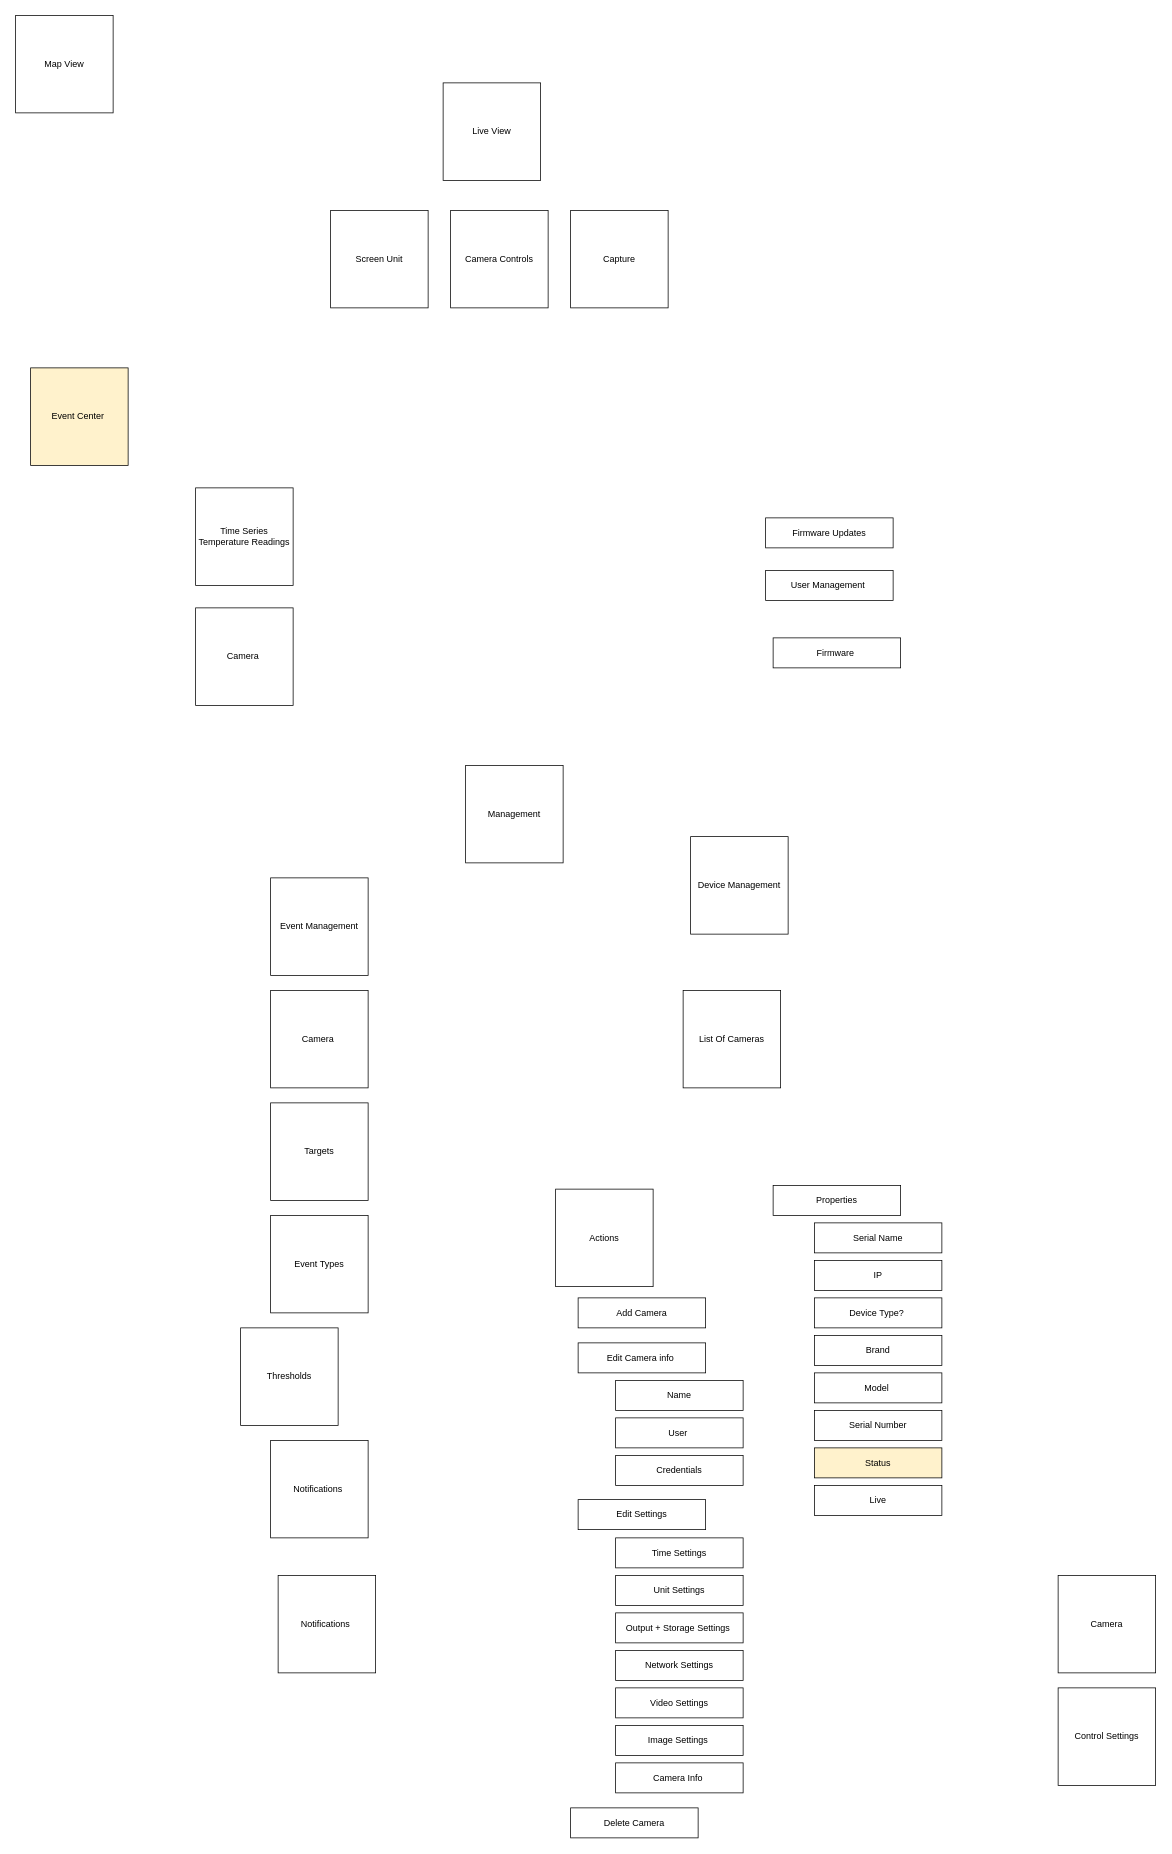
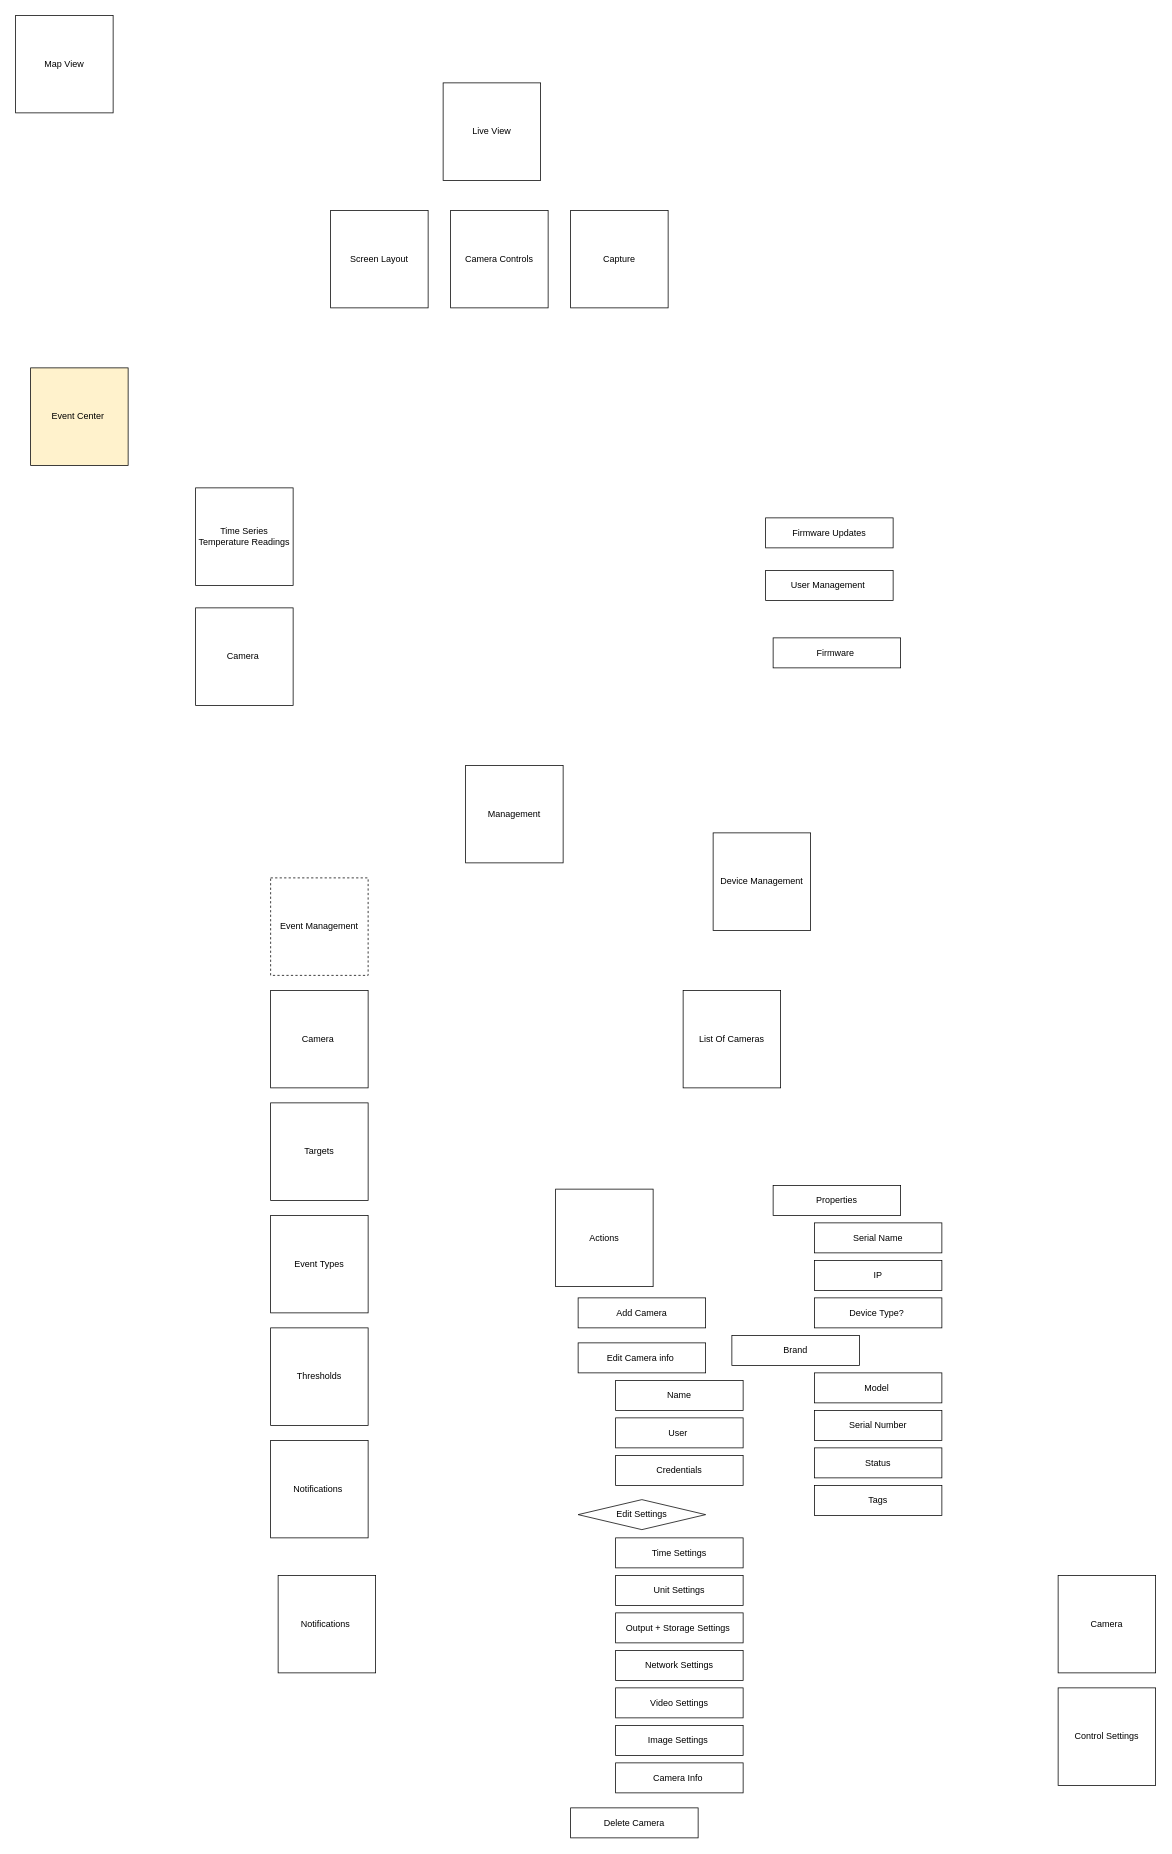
  <mxCell id="0" />
  <mxCell id="1" parent="0" />
- <mxCell id="2" value="Device Management" style="whiteSpace=wrap;html=1;aspect=fixed;" parent="1" vertex="1"><mxGeometry x="920" y="1115" width="130" height="130" as="geometry" /></mxCell>
+ <mxCell id="2" value="Device Management" style="whiteSpace=wrap;html=1;aspect=fixed;" parent="1" vertex="1"><mxGeometry x="950" y="1110" width="130" height="130" as="geometry" /></mxCell>
  <mxCell id="3" value="List Of Cameras" style="whiteSpace=wrap;html=1;aspect=fixed;" parent="1" vertex="1"><mxGeometry x="910" y="1320" width="130" height="130" as="geometry" /></mxCell>
  <mxCell id="4" value="Camera" style="whiteSpace=wrap;html=1;aspect=fixed;" parent="1" vertex="1"><mxGeometry x="1410" y="2100" width="130" height="130" as="geometry" /></mxCell>
  <mxCell id="5" value="Management" style="whiteSpace=wrap;html=1;aspect=fixed;" parent="1" vertex="1"><mxGeometry x="620" y="1020" width="130" height="130" as="geometry" /></mxCell>
  <mxCell id="6" value="Control Settings" style="whiteSpace=wrap;html=1;aspect=fixed;" parent="1" vertex="1"><mxGeometry x="1410" y="2250" width="130" height="130" as="geometry" /></mxCell>
- <mxCell id="7" value="Event Management&lt;br&gt;" style="whiteSpace=wrap;html=1;aspect=fixed;" parent="1" vertex="1"><mxGeometry x="360" y="1170" width="130" height="130" as="geometry" /></mxCell>
+ <mxCell id="7" value="Event Management&lt;br&gt;" style="whiteSpace=wrap;html=1;aspect=fixed;dashed=1;" parent="1" vertex="1"><mxGeometry x="360" y="1170" width="130" height="130" as="geometry" /></mxCell>
  <mxCell id="8" value="Camera&amp;nbsp;" style="whiteSpace=wrap;html=1;aspect=fixed;" parent="1" vertex="1"><mxGeometry x="360" y="1320" width="130" height="130" as="geometry" /></mxCell>
  <mxCell id="9" value="Event Types" style="whiteSpace=wrap;html=1;aspect=fixed;" parent="1" vertex="1"><mxGeometry x="360" y="1620" width="130" height="130" as="geometry" /></mxCell>
  <mxCell id="10" value="Notifications&amp;nbsp;" style="whiteSpace=wrap;html=1;aspect=fixed;" parent="1" vertex="1"><mxGeometry x="360" y="1920" width="130" height="130" as="geometry" /></mxCell>
- <mxCell id="11" value="Thresholds" style="whiteSpace=wrap;html=1;aspect=fixed;" parent="1" vertex="1"><mxGeometry x="320" y="1770" width="130" height="130" as="geometry" /></mxCell>
+ <mxCell id="11" value="Thresholds" style="whiteSpace=wrap;html=1;aspect=fixed;" parent="1" vertex="1"><mxGeometry x="360" y="1770" width="130" height="130" as="geometry" /></mxCell>
  <mxCell id="12" value="Targets" style="whiteSpace=wrap;html=1;aspect=fixed;" parent="1" vertex="1"><mxGeometry x="360" y="1470" width="130" height="130" as="geometry" /></mxCell>
  <mxCell id="13" value="Camera&amp;nbsp;" style="whiteSpace=wrap;html=1;aspect=fixed;" parent="1" vertex="1"><mxGeometry x="260" y="810" width="130" height="130" as="geometry" /></mxCell>
  <mxCell id="14" value="Time Series Temperature Readings" style="whiteSpace=wrap;html=1;aspect=fixed;" parent="1" vertex="1"><mxGeometry x="260" y="650" width="130" height="130" as="geometry" /></mxCell>
  <mxCell id="15" value="Event Center&amp;nbsp;" style="whiteSpace=wrap;html=1;aspect=fixed;fillColor=#fff2cc;" parent="1" vertex="1"><mxGeometry x="40" y="490" width="130" height="130" as="geometry" /></mxCell>
  <mxCell id="16" value="Live View" style="whiteSpace=wrap;html=1;aspect=fixed;" parent="1" vertex="1"><mxGeometry x="590" y="110" width="130" height="130" as="geometry" /></mxCell>
- <mxCell id="17" value="Screen Unit" style="whiteSpace=wrap;html=1;aspect=fixed;" parent="1" vertex="1"><mxGeometry x="440" y="280" width="130" height="130" as="geometry" /></mxCell>
+ <mxCell id="17" value="Screen Layout" style="whiteSpace=wrap;html=1;aspect=fixed;" parent="1" vertex="1"><mxGeometry x="440" y="280" width="130" height="130" as="geometry" /></mxCell>
  <mxCell id="18" value="Map View" style="whiteSpace=wrap;html=1;aspect=fixed;" parent="1" vertex="1"><mxGeometry x="20" y="20" width="130" height="130" as="geometry" /></mxCell>
  <mxCell id="19" value="Camera Controls" style="whiteSpace=wrap;html=1;aspect=fixed;" parent="1" vertex="1"><mxGeometry x="600" y="280" width="130" height="130" as="geometry" /></mxCell>
  <mxCell id="20" value="Capture" style="whiteSpace=wrap;html=1;aspect=fixed;" parent="1" vertex="1"><mxGeometry x="760" y="280" width="130" height="130" as="geometry" /></mxCell>
  <mxCell id="21" value="Serial Name" style="rounded=0;whiteSpace=wrap;html=1;" vertex="1" parent="1"><mxGeometry x="1085" y="1630" width="170" height="40" as="geometry" /></mxCell>
  <mxCell id="22" value="&amp;nbsp;IP&amp;nbsp;" style="rounded=0;whiteSpace=wrap;html=1;" vertex="1" parent="1"><mxGeometry x="1085" y="1680" width="170" height="40" as="geometry" /></mxCell>
  <mxCell id="23" value="Device Type?&amp;nbsp;" style="rounded=0;whiteSpace=wrap;html=1;" vertex="1" parent="1"><mxGeometry x="1085" y="1730" width="170" height="40" as="geometry" /></mxCell>
  <mxCell id="24" value="Model&amp;nbsp;" style="rounded=0;whiteSpace=wrap;html=1;" vertex="1" parent="1"><mxGeometry x="1085" y="1830" width="170" height="40" as="geometry" /></mxCell>
  <mxCell id="25" value="Serial Number" style="rounded=0;whiteSpace=wrap;html=1;" vertex="1" parent="1"><mxGeometry x="1085" y="1880" width="170" height="40" as="geometry" /></mxCell>
- <mxCell id="26" value="Status" style="rounded=0;whiteSpace=wrap;html=1;fillColor=#fff2cc;" vertex="1" parent="1"><mxGeometry x="1085" y="1930" width="170" height="40" as="geometry" /></mxCell>
+ <mxCell id="26" value="Status" style="rounded=0;whiteSpace=wrap;html=1;" vertex="1" parent="1"><mxGeometry x="1085" y="1930" width="170" height="40" as="geometry" /></mxCell>
  <mxCell id="27" value="Actions" style="whiteSpace=wrap;html=1;aspect=fixed;" vertex="1" parent="1"><mxGeometry x="740" y="1585" width="130" height="130" as="geometry" /></mxCell>
  <mxCell id="28" value="Edit Camera info&amp;nbsp;" style="rounded=0;whiteSpace=wrap;html=1;" vertex="1" parent="1"><mxGeometry x="770" y="1790" width="170" height="40" as="geometry" /></mxCell>
  <mxCell id="29" value="Name" style="rounded=0;whiteSpace=wrap;html=1;" vertex="1" parent="1"><mxGeometry x="820" y="1840" width="170" height="40" as="geometry" /></mxCell>
  <mxCell id="30" value="User&amp;nbsp;" style="rounded=0;whiteSpace=wrap;html=1;" vertex="1" parent="1"><mxGeometry x="820" y="1890" width="170" height="40" as="geometry" /></mxCell>
  <mxCell id="31" value="Credentials" style="rounded=0;whiteSpace=wrap;html=1;" vertex="1" parent="1"><mxGeometry x="820" y="1940" width="170" height="40" as="geometry" /></mxCell>
  <mxCell id="32" value="Camera Info&amp;nbsp;" style="rounded=0;whiteSpace=wrap;html=1;" vertex="1" parent="1"><mxGeometry x="820" y="2350" width="170" height="40" as="geometry" /></mxCell>
  <mxCell id="33" value="Properties" style="rounded=0;whiteSpace=wrap;html=1;" vertex="1" parent="1"><mxGeometry x="1030" y="1580" width="170" height="40" as="geometry" /></mxCell>
  <mxCell id="34" value="Time Settings" style="rounded=0;whiteSpace=wrap;html=1;" vertex="1" parent="1"><mxGeometry x="820" y="2050" width="170" height="40" as="geometry" /></mxCell>
  <mxCell id="35" value="Unit Settings" style="rounded=0;whiteSpace=wrap;html=1;" vertex="1" parent="1"><mxGeometry x="820" y="2100" width="170" height="40" as="geometry" /></mxCell>
  <mxCell id="36" value="Firmware Updates" style="rounded=0;whiteSpace=wrap;html=1;" vertex="1" parent="1"><mxGeometry x="1020" y="690" width="170" height="40" as="geometry" /></mxCell>
  <mxCell id="37" value="User Management&amp;nbsp;" style="rounded=0;whiteSpace=wrap;html=1;" vertex="1" parent="1"><mxGeometry x="1020" y="760" width="170" height="40" as="geometry" /></mxCell>
  <mxCell id="38" value="Firmware&amp;nbsp;" style="rounded=0;whiteSpace=wrap;html=1;" vertex="1" parent="1"><mxGeometry x="1030" y="850" width="170" height="40" as="geometry" /></mxCell>
  <mxCell id="39" value="Output + Storage Settings&amp;nbsp;" style="rounded=0;whiteSpace=wrap;html=1;" vertex="1" parent="1"><mxGeometry x="820" y="2150" width="170" height="40" as="geometry" /></mxCell>
  <mxCell id="40" value="Video Settings&lt;br&gt;" style="rounded=0;whiteSpace=wrap;html=1;" vertex="1" parent="1"><mxGeometry x="820" y="2250" width="170" height="40" as="geometry" /></mxCell>
  <mxCell id="41" value="Image Settings&amp;nbsp;" style="rounded=0;whiteSpace=wrap;html=1;" vertex="1" parent="1"><mxGeometry x="820" y="2300" width="170" height="40" as="geometry" /></mxCell>
  <mxCell id="42" value="Delete Camera" style="rounded=0;whiteSpace=wrap;html=1;" vertex="1" parent="1"><mxGeometry x="760" y="2410" width="170" height="40" as="geometry" /></mxCell>
  <mxCell id="43" value="Add Camera" style="rounded=0;whiteSpace=wrap;html=1;" vertex="1" parent="1"><mxGeometry x="770" y="1730" width="170" height="40" as="geometry" /></mxCell>
  <mxCell id="44" value="Notifications&amp;nbsp;" style="whiteSpace=wrap;html=1;aspect=fixed;" vertex="1" parent="1"><mxGeometry x="370" y="2100" width="130" height="130" as="geometry" /></mxCell>
- <mxCell id="45" value="Edit Settings" style="rounded=0;whiteSpace=wrap;html=1;" vertex="1" parent="1"><mxGeometry x="770" y="1999" width="170" height="40" as="geometry" /></mxCell>
+ <mxCell id="45" value="Edit Settings" style="rhombus;whiteSpace=wrap;html=1;" vertex="1" parent="1"><mxGeometry x="770" y="1999" width="170" height="40" as="geometry" /></mxCell>
  <mxCell id="46" value="Network Settings" style="rounded=0;whiteSpace=wrap;html=1;" vertex="1" parent="1"><mxGeometry x="820" y="2200" width="170" height="40" as="geometry" /></mxCell>
- <mxCell id="47" value="Live" style="rounded=0;whiteSpace=wrap;html=1;" vertex="1" parent="1"><mxGeometry x="1085" y="1980" width="170" height="40" as="geometry" /></mxCell>
- <mxCell id="48" value="Brand" style="rounded=0;whiteSpace=wrap;html=1;" vertex="1" parent="1"><mxGeometry x="1085" y="1780" width="170" height="40" as="geometry" /></mxCell>
+ <mxCell id="47" value="Tags" style="rounded=0;whiteSpace=wrap;html=1;" vertex="1" parent="1"><mxGeometry x="1085" y="1980" width="170" height="40" as="geometry" /></mxCell>
+ <mxCell id="48" value="Brand" style="rounded=0;whiteSpace=wrap;html=1;" vertex="1" parent="1"><mxGeometry x="975" y="1780" width="170" height="40" as="geometry" /></mxCell>
